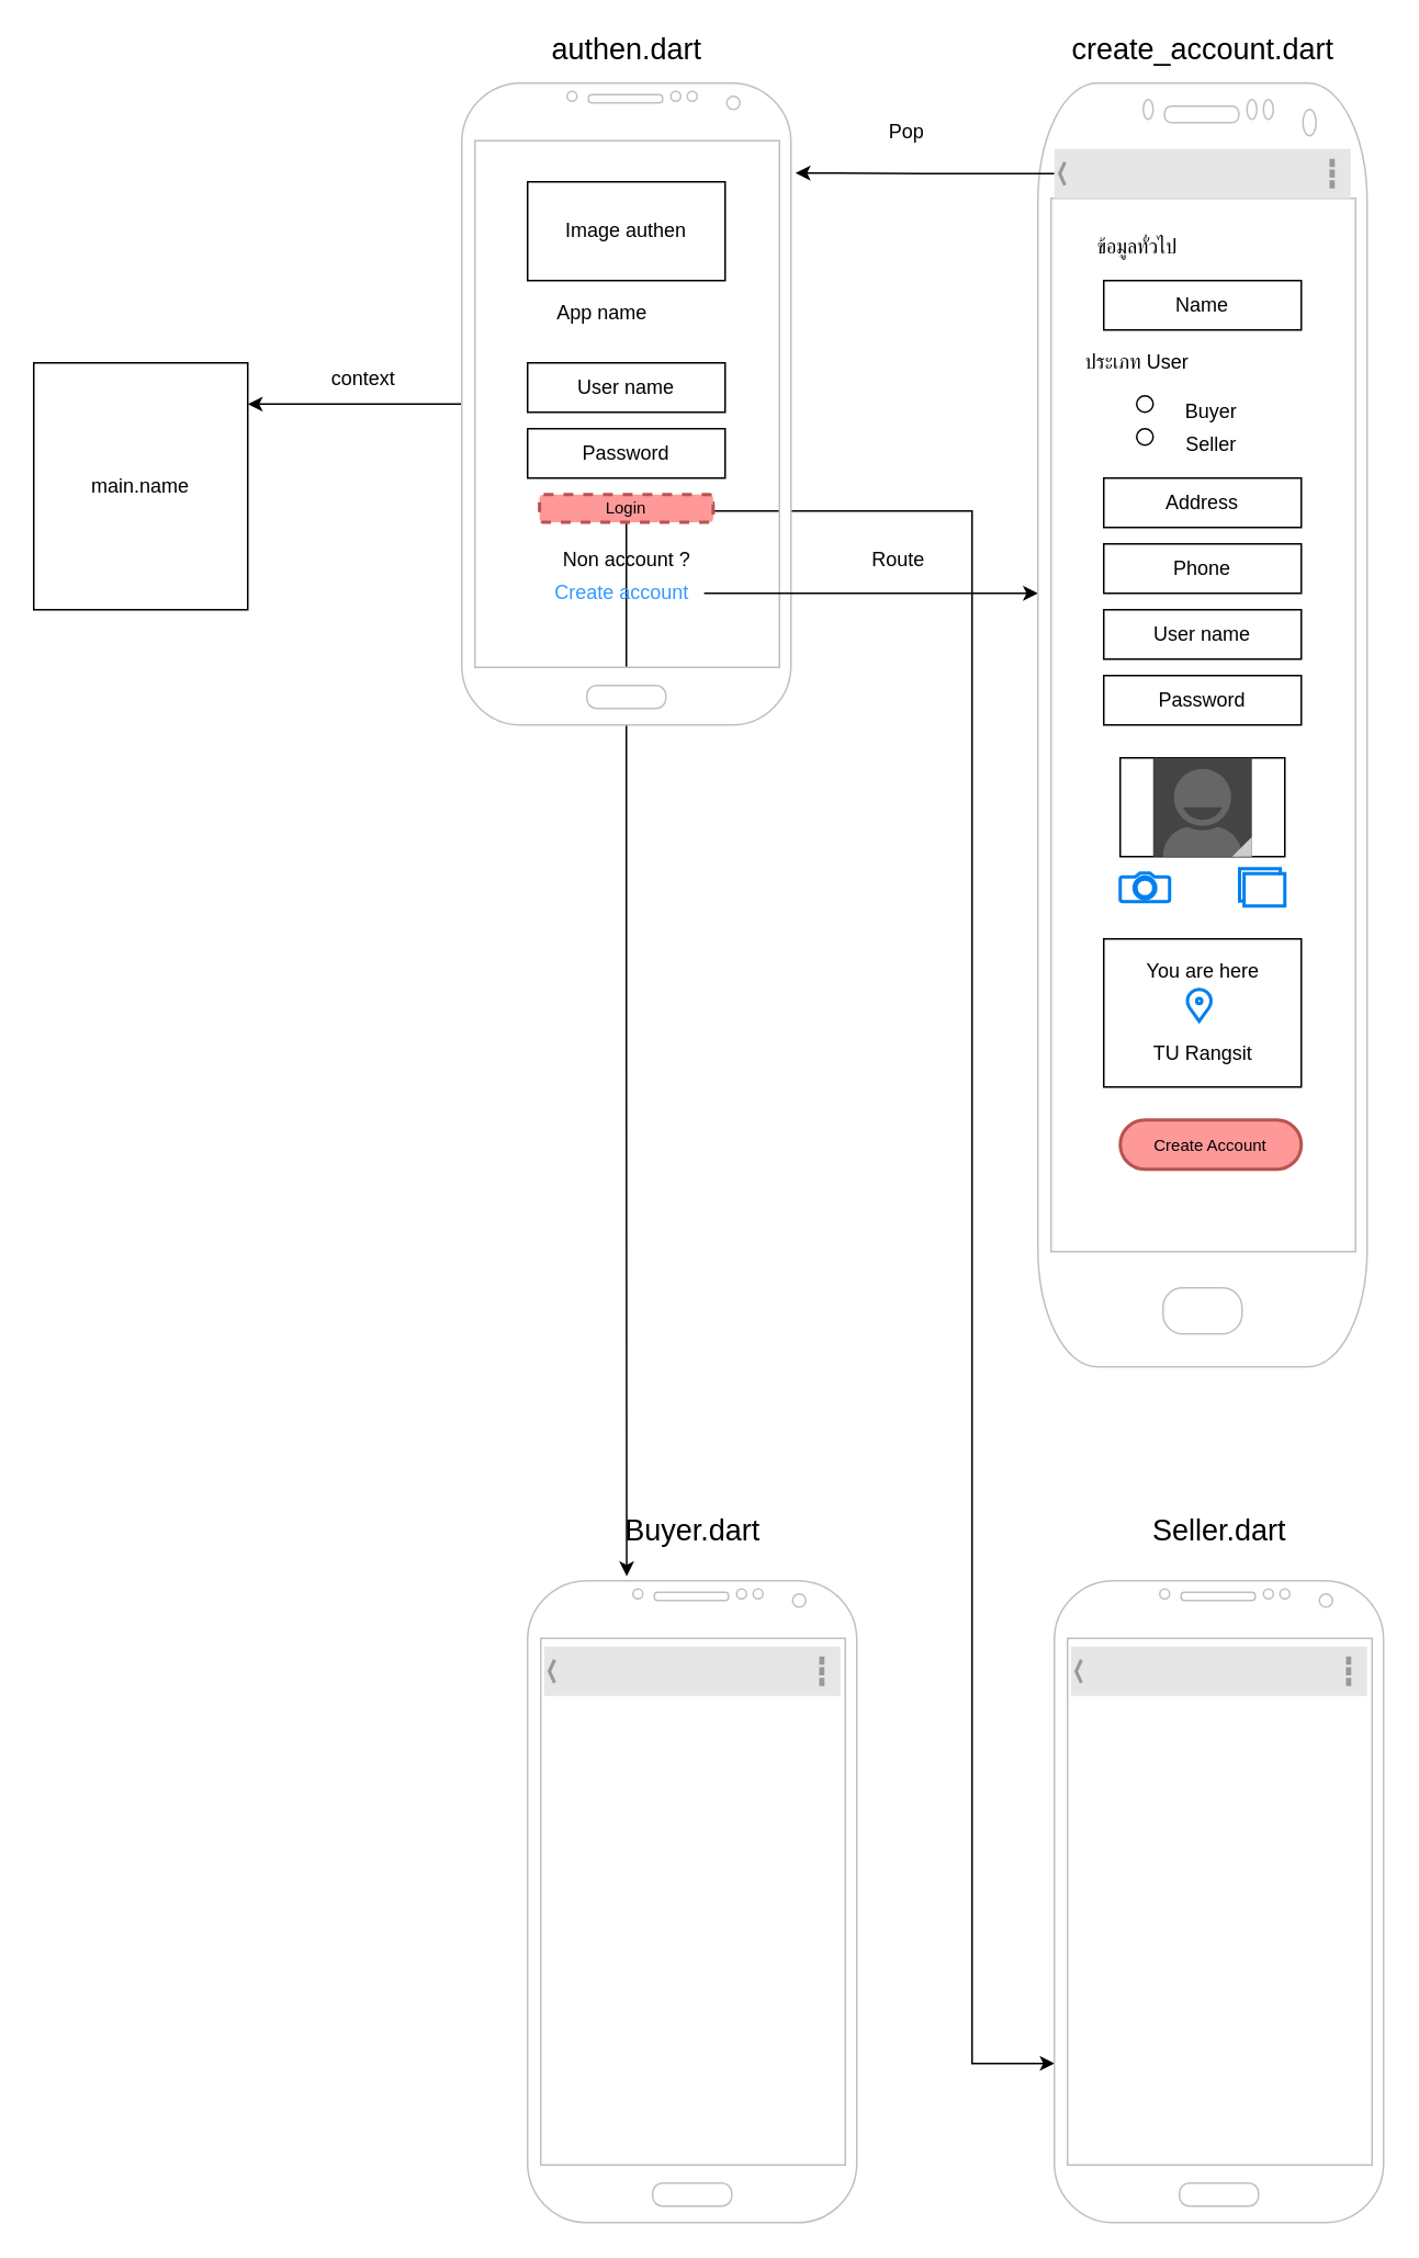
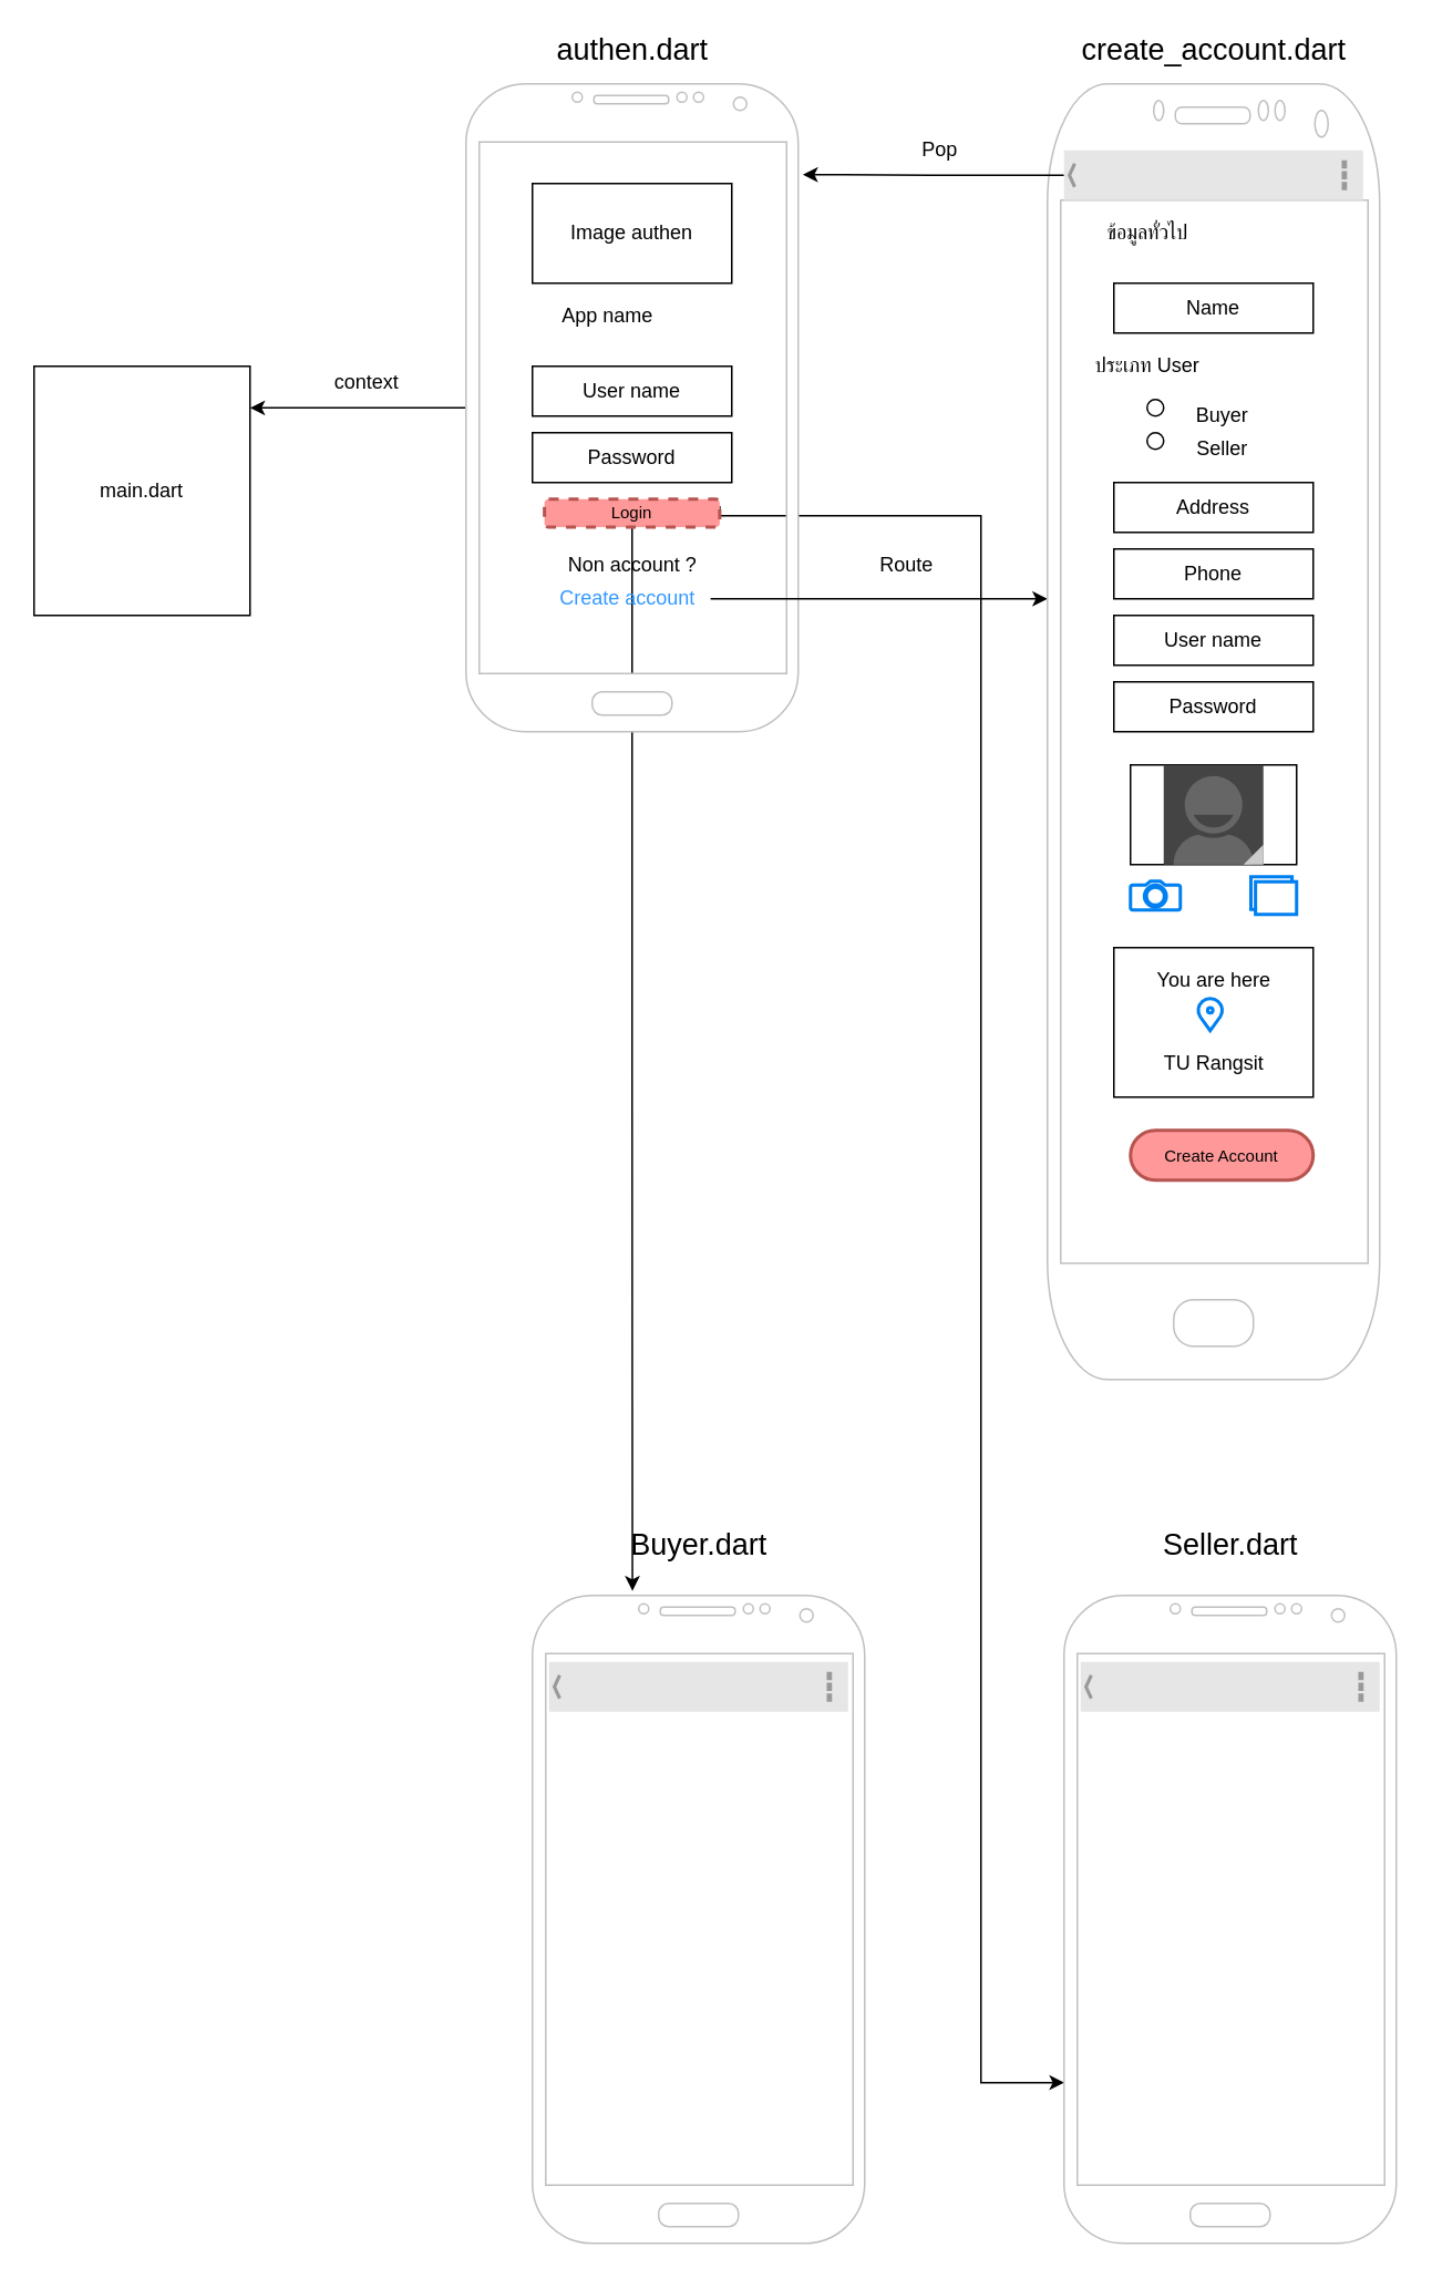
  <mxCell id="0" />
  <mxCell id="1" parent="0" />
  <mxCell id="2" style="edgeStyle=orthogonalEdgeStyle;rounded=0;orthogonalLoop=1;jettySize=auto;html=1;entryX=0.301;entryY=-0.007;entryDx=0;entryDy=0;entryPerimeter=0;exitX=0.5;exitY=1;exitDx=0;exitDy=0;" edge="1" parent="1" source="11" target="42"><mxGeometry relative="1" as="geometry" /></mxCell>
  <mxCell id="3" style="edgeStyle=orthogonalEdgeStyle;rounded=0;orthogonalLoop=1;jettySize=auto;html=1;entryX=0.001;entryY=0.752;entryDx=0;entryDy=0;entryPerimeter=0;exitX=1;exitY=0.25;exitDx=0;exitDy=0;" edge="1" parent="1" source="11" target="45"><mxGeometry relative="1" as="geometry"><mxPoint x="570" y="1200" as="targetPoint" /><Array as="points"><mxPoint x="433" y="310" /><mxPoint x="590" y="310" /><mxPoint x="590" y="1253" /></Array></mxGeometry></mxCell>
  <mxCell id="4" style="edgeStyle=orthogonalEdgeStyle;rounded=0;orthogonalLoop=1;jettySize=auto;html=1;entryX=1;entryY=0.167;entryDx=0;entryDy=0;entryPerimeter=0;" edge="1" parent="1" source="5" target="48"><mxGeometry relative="1" as="geometry" /></mxCell>
  <mxCell id="5" value="" style="verticalLabelPosition=bottom;verticalAlign=top;html=1;shadow=0;dashed=0;strokeWidth=1;shape=mxgraph.android.phone2;strokeColor=#c0c0c0;" parent="1" vertex="1"><mxGeometry x="280" y="50" width="200" height="390" as="geometry" /></mxCell>
  <mxCell id="6" value="&lt;font style=&quot;font-size: 18px&quot;&gt;authen.dart&lt;/font&gt;" style="text;html=1;align=center;verticalAlign=middle;resizable=0;points=[];autosize=1;strokeColor=none;" parent="1" vertex="1"><mxGeometry x="325" y="20" width="110" height="20" as="geometry" /></mxCell>
  <mxCell id="7" value="Image authen" style="whiteSpace=wrap;html=1;" parent="1" vertex="1"><mxGeometry x="320" y="110" width="120" height="60" as="geometry" /></mxCell>
  <mxCell id="8" value="App name" style="text;html=1;align=center;verticalAlign=middle;resizable=0;points=[];autosize=1;strokeColor=none;" parent="1" vertex="1"><mxGeometry x="330" y="180" width="70" height="20" as="geometry" /></mxCell>
  <mxCell id="9" value="User name" style="whiteSpace=wrap;html=1;" parent="1" vertex="1"><mxGeometry x="320" y="220" width="120" height="30" as="geometry" /></mxCell>
  <mxCell id="10" value="Password" style="whiteSpace=wrap;html=1;" parent="1" vertex="1"><mxGeometry x="320" y="260" width="120" height="30" as="geometry" /></mxCell>
  <mxCell id="11" value="Login" style="rounded=1;html=1;shadow=0;dashed=1;whiteSpace=wrap;fontSize=10;align=center;strokeColor=#b85450;strokeWidth=2;fillColor=#FF9999;" parent="1" vertex="1"><mxGeometry x="327.25" y="300" width="105.5" height="16.88" as="geometry" /></mxCell>
  <mxCell id="12" value="Non account ?" style="text;html=1;align=center;verticalAlign=middle;resizable=0;points=[];autosize=1;strokeColor=none;" parent="1" vertex="1"><mxGeometry x="335" y="330" width="90" height="20" as="geometry" /></mxCell>
  <mxCell id="13" style="edgeStyle=orthogonalEdgeStyle;rounded=0;orthogonalLoop=1;jettySize=auto;html=1;" parent="1" source="14" edge="1"><mxGeometry relative="1" as="geometry"><mxPoint x="630" y="360" as="targetPoint" /><Array as="points"><mxPoint x="630" y="360" /></Array></mxGeometry></mxCell>
  <mxCell id="14" value="&lt;font color=&quot;#3399ff&quot;&gt;Create account&lt;/font&gt;" style="text;html=1;align=center;verticalAlign=middle;resizable=0;points=[];autosize=1;strokeColor=none;" parent="1" vertex="1"><mxGeometry x="327.25" y="350" width="100" height="20" as="geometry" /></mxCell>
  <mxCell id="15" value="Route" style="text;html=1;align=center;verticalAlign=middle;resizable=0;points=[];autosize=1;strokeColor=none;" parent="1" vertex="1"><mxGeometry x="520" y="330" width="50" height="20" as="geometry" /></mxCell>
  <mxCell id="16" value="" style="verticalLabelPosition=bottom;verticalAlign=top;html=1;shadow=0;dashed=0;strokeWidth=1;shape=mxgraph.android.phone2;strokeColor=#c0c0c0;" parent="1" vertex="1"><mxGeometry x="630" y="50" width="200" height="780" as="geometry" /></mxCell>
  <mxCell id="17" style="edgeStyle=orthogonalEdgeStyle;rounded=0;orthogonalLoop=1;jettySize=auto;html=1;entryX=1.014;entryY=0.14;entryDx=0;entryDy=0;entryPerimeter=0;" parent="1" source="18" target="5" edge="1"><mxGeometry relative="1" as="geometry" /></mxCell>
  <mxCell id="18" value="" style="strokeWidth=1;html=1;shadow=0;dashed=0;shape=mxgraph.android.action_bar_landscape;fillColor=#E6E6E6;strokeColor=#c0c0c0;strokeWidth=2;" parent="1" vertex="1"><mxGeometry x="640" y="90" width="180" height="30" as="geometry" /></mxCell>
- <mxCell id="19" value="Pop" style="text;html=1;align=center;verticalAlign=middle;resizable=0;points=[];autosize=1;strokeColor=none;" parent="1" vertex="1"><mxGeometry x="530" y="70" width="40" height="20" as="geometry" /></mxCell>
+ <mxCell id="19" value="Pop" style="text;html=1;align=center;verticalAlign=middle;resizable=0;points=[];autosize=1;strokeColor=none;" parent="1" vertex="1"><mxGeometry x="545" y="80" width="40" height="20" as="geometry" /></mxCell>
  <mxCell id="20" value="" style="whiteSpace=wrap;html=1;" parent="1" vertex="1"><mxGeometry x="680" y="460" width="100" height="60" as="geometry" /></mxCell>
  <mxCell id="21" value="" style="html=1;verticalLabelPosition=bottom;align=center;labelBackgroundColor=#ffffff;verticalAlign=top;strokeWidth=2;strokeColor=#0080F0;shadow=0;dashed=0;shape=mxgraph.ios7.icons.user;fillColor=#FFFFFF;" parent="1" vertex="1"><mxGeometry x="707.5" y="467.5" width="45" height="45" as="geometry" /></mxCell>
  <mxCell id="22" value="" style="html=1;verticalLabelPosition=bottom;align=center;labelBackgroundColor=#ffffff;verticalAlign=top;strokeWidth=2;strokeColor=#0080F0;shadow=0;dashed=0;shape=mxgraph.ios7.icons.camera;fillColor=#FFFFFF;" parent="1" vertex="1"><mxGeometry x="680" y="530" width="30" height="17.4" as="geometry" /></mxCell>
  <mxCell id="23" value="" style="html=1;verticalLabelPosition=bottom;align=center;labelBackgroundColor=#ffffff;verticalAlign=top;strokeWidth=2;strokeColor=#0080F0;shadow=0;dashed=0;shape=mxgraph.ios7.icons.folders_2;fillColor=#FFFFFF;" parent="1" vertex="1"><mxGeometry x="752.5" y="527.4" width="27.5" height="22.6" as="geometry" /></mxCell>
  <mxCell id="24" value="&lt;font style=&quot;font-size: 18px&quot;&gt;create_account.dart&lt;/font&gt;" style="text;html=1;align=center;verticalAlign=middle;resizable=0;points=[];autosize=1;strokeColor=none;" parent="1" vertex="1"><mxGeometry x="645" y="20" width="170" height="20" as="geometry" /></mxCell>
  <mxCell id="25" value="Name" style="whiteSpace=wrap;html=1;" parent="1" vertex="1"><mxGeometry x="670" y="170" width="120" height="30" as="geometry" /></mxCell>
  <mxCell id="26" value="User name" style="whiteSpace=wrap;html=1;" parent="1" vertex="1"><mxGeometry x="670" y="370" width="120" height="30" as="geometry" /></mxCell>
  <mxCell id="27" value="Password" style="whiteSpace=wrap;html=1;" parent="1" vertex="1"><mxGeometry x="670" y="410" width="120" height="30" as="geometry" /></mxCell>
  <mxCell id="28" value="" style="whiteSpace=wrap;html=1;" parent="1" vertex="1"><mxGeometry x="670" y="570" width="120" height="90" as="geometry" /></mxCell>
  <mxCell id="29" value="" style="html=1;verticalLabelPosition=bottom;align=center;labelBackgroundColor=#ffffff;verticalAlign=top;strokeWidth=2;strokeColor=#0080F0;shadow=0;dashed=0;shape=mxgraph.ios7.icons.location;fillColor=#FFFFFF;" parent="1" vertex="1"><mxGeometry x="720" y="600" width="16" height="20" as="geometry" /></mxCell>
  <mxCell id="30" value="You are here" style="text;html=1;align=center;verticalAlign=middle;resizable=0;points=[];autosize=1;strokeColor=none;" parent="1" vertex="1"><mxGeometry x="690" y="580" width="80" height="20" as="geometry" /></mxCell>
  <mxCell id="31" value="TU Rangsit" style="text;html=1;align=center;verticalAlign=middle;resizable=0;points=[];autosize=1;strokeColor=none;" parent="1" vertex="1"><mxGeometry x="690" y="630" width="80" height="20" as="geometry" /></mxCell>
  <mxCell id="32" value="ประเภท User" style="text;html=1;align=center;verticalAlign=middle;resizable=0;points=[];autosize=1;strokeColor=none;" parent="1" vertex="1"><mxGeometry x="650" y="210" width="80" height="20" as="geometry" /></mxCell>
- <mxCell id="33" value="ข้อมูลทั่วไป" style="text;html=1;align=center;verticalAlign=middle;resizable=0;points=[];autosize=1;strokeColor=none;" parent="1" vertex="1"><mxGeometry x="655" y="140" width="70" height="20" as="geometry" /></mxCell>
+ <mxCell id="33" value="ข้อมูลทั่วไป" style="text;html=1;align=center;verticalAlign=middle;resizable=0;points=[];autosize=1;strokeColor=none;" parent="1" vertex="1"><mxGeometry x="655" y="130" width="70" height="20" as="geometry" /></mxCell>
  <mxCell id="34" value="" style="ellipse;whiteSpace=wrap;html=1;aspect=fixed;" parent="1" vertex="1"><mxGeometry x="690" y="240" width="10" height="10" as="geometry" /></mxCell>
  <mxCell id="35" value="" style="ellipse;whiteSpace=wrap;html=1;aspect=fixed;" parent="1" vertex="1"><mxGeometry x="690" y="260" width="10" height="10" as="geometry" /></mxCell>
  <mxCell id="36" value="Buyer" style="text;html=1;align=center;verticalAlign=middle;resizable=0;points=[];autosize=1;strokeColor=none;" parent="1" vertex="1"><mxGeometry x="710" y="240" width="50" height="20" as="geometry" /></mxCell>
  <mxCell id="37" value="Seller" style="text;html=1;align=center;verticalAlign=middle;resizable=0;points=[];autosize=1;strokeColor=none;" parent="1" vertex="1"><mxGeometry x="710" y="260" width="50" height="20" as="geometry" /></mxCell>
  <mxCell id="38" value="Address" style="whiteSpace=wrap;html=1;" parent="1" vertex="1"><mxGeometry x="670" y="290" width="120" height="30" as="geometry" /></mxCell>
  <mxCell id="39" value="Phone" style="whiteSpace=wrap;html=1;" parent="1" vertex="1"><mxGeometry x="670" y="330" width="120" height="30" as="geometry" /></mxCell>
  <mxCell id="40" value="Create Account" style="rounded=1;html=1;shadow=0;dashed=0;whiteSpace=wrap;fontSize=10;align=center;strokeColor=#b85450;strokeWidth=2;fillColor=#FF9999;arcSize=50;" parent="1" vertex="1"><mxGeometry x="680" y="680" width="110" height="30" as="geometry" /></mxCell>
  <mxCell id="41" value="" style="verticalLabelPosition=bottom;verticalAlign=top;html=1;shadow=0;dashed=0;strokeWidth=1;shape=mxgraph.android.contact_badge_normal;" vertex="1" parent="1"><mxGeometry x="700" y="460" width="60" height="60" as="geometry" /></mxCell>
  <mxCell id="42" value="" style="verticalLabelPosition=bottom;verticalAlign=top;html=1;shadow=0;dashed=0;strokeWidth=1;shape=mxgraph.android.phone2;strokeColor=#c0c0c0;" vertex="1" parent="1"><mxGeometry x="320" y="960" width="200" height="390" as="geometry" /></mxCell>
  <mxCell id="43" value="&lt;font style=&quot;font-size: 18px&quot;&gt;Buyer.dart&lt;/font&gt;" style="text;html=1;align=center;verticalAlign=middle;resizable=0;points=[];autosize=1;strokeColor=none;" vertex="1" parent="1"><mxGeometry x="370" y="920" width="100" height="20" as="geometry" /></mxCell>
  <mxCell id="44" value="" style="strokeWidth=1;html=1;shadow=0;dashed=0;shape=mxgraph.android.action_bar_landscape;fillColor=#E6E6E6;strokeColor=#c0c0c0;strokeWidth=2;" vertex="1" parent="1"><mxGeometry x="330" y="1000" width="180" height="30" as="geometry" /></mxCell>
  <mxCell id="45" value="" style="verticalLabelPosition=bottom;verticalAlign=top;html=1;shadow=0;dashed=0;strokeWidth=1;shape=mxgraph.android.phone2;strokeColor=#c0c0c0;" vertex="1" parent="1"><mxGeometry x="640" y="960" width="200" height="390" as="geometry" /></mxCell>
  <mxCell id="46" value="&lt;font style=&quot;font-size: 18px&quot;&gt;Seller.dart&lt;/font&gt;" style="text;html=1;align=center;verticalAlign=middle;resizable=0;points=[];autosize=1;strokeColor=none;" vertex="1" parent="1"><mxGeometry x="690" y="920" width="100" height="20" as="geometry" /></mxCell>
  <mxCell id="47" value="" style="strokeWidth=1;html=1;shadow=0;dashed=0;shape=mxgraph.android.action_bar_landscape;fillColor=#E6E6E6;strokeColor=#c0c0c0;strokeWidth=2;" vertex="1" parent="1"><mxGeometry x="650" y="1000" width="180" height="30" as="geometry" /></mxCell>
- <mxCell id="48" value="main.name" style="whiteSpace=wrap;html=1;" vertex="1" parent="1"><mxGeometry x="20" y="220" width="130" height="150" as="geometry" /></mxCell>
+ <mxCell id="48" value="main.dart" style="whiteSpace=wrap;html=1;" vertex="1" parent="1"><mxGeometry x="20" y="220" width="130" height="150" as="geometry" /></mxCell>
  <mxCell id="49" value="context" style="text;html=1;align=center;verticalAlign=middle;resizable=0;points=[];autosize=1;strokeColor=none;" vertex="1" parent="1"><mxGeometry x="195" y="220" width="50" height="20" as="geometry" /></mxCell>
